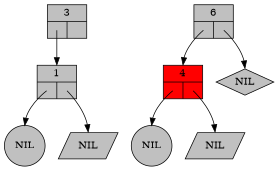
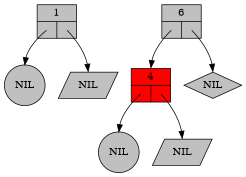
  digraph {
    ranksep=0.5
    node [fillcolor=grey shape=record style=filled]
    edge [headclip=false headport=n tailclip=false tailport="left:c"]
    n1 [label="{1|{<left>|<right>}}"]
    n2 [label=NIL shape=circle]
    n3 [label=NIL shape=parallelogram]
-   n4 [label="{3|{<left>|<right>}}"]
    n5 [label="{6|{<left>|<right>}}"]
    n6 [fillcolor=red label="{4|{<left>|<right>}}"]
    n7 [label=NIL shape=diamond]
    n8 [label=NIL shape=circle]
    n9 [label=NIL shape=parallelogram]
    n1 -> n2
    n1 -> n3 [tailport="right:c"]
-   n4 -> n1
    n5 -> n6
    n5 -> n7 [tailport="right:c"]
    n6 -> n8
    n6 -> n9 [tailport="right:c"]
  }
